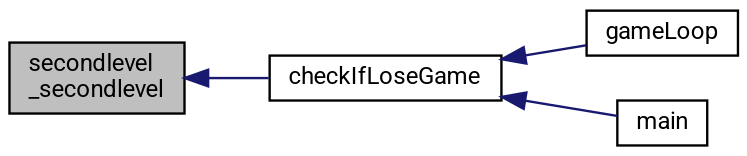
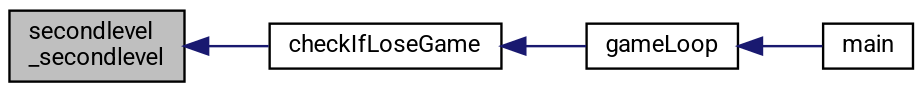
  digraph {
    fontname=Roboto
    rankdir=LR
    node [color=black fillcolor=white fontname=Roboto fontsize=10 shape=record style=filled]
    edge [color=midnightblue dir=back fontname=Roboto fontsize=10 labelfontname=Helvetica labelfontsize=10 style=solid]
    n1 [fillcolor=grey75 fontcolor=black height=0.2 label="secondlevel\l_secondlevel" width=0.4]
    n2 [height=0.2 label=checkIfLoseGame width=0.4]
    n3 [height=0.2 label=gameLoop width=0.4]
    n4 [height=0.2 label=main width=0.4]
    n1 -> n2
    n2 -> n3
-   n2 -> n4
+   n3 -> n4
  }
